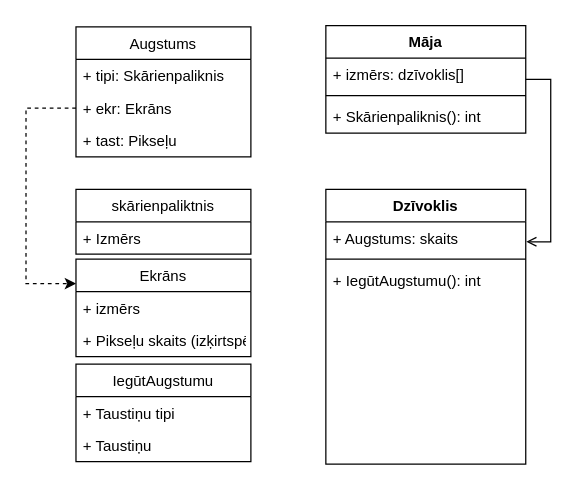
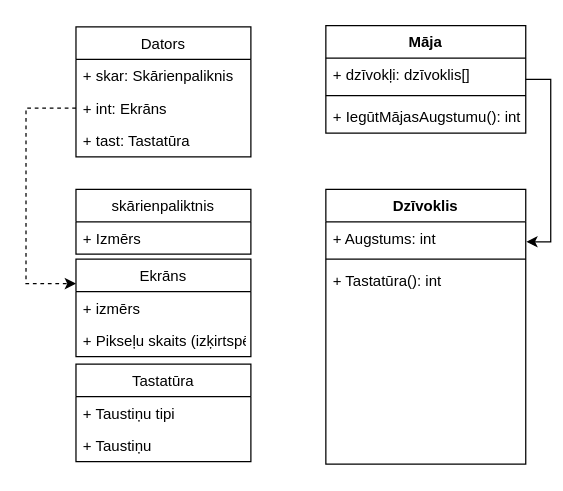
  <mxCell id="0" />
  <mxCell id="1" parent="0" />
- <mxCell id="2" value="Augstums" style="swimlane;fontStyle=0;childLayout=stackLayout;horizontal=1;startSize=26;fillColor=none;horizontalStack=0;resizeParent=1;resizeParentMax=0;resizeLast=0;collapsible=1;marginBottom=0;" vertex="1" parent="1"><mxGeometry x="60" y="21" width="140" height="104" as="geometry" /></mxCell>
- <mxCell id="3" value="+ tipi: Skārienpaliknis" style="text;strokeColor=none;fillColor=none;align=left;verticalAlign=top;spacingLeft=4;spacingRight=4;overflow=hidden;rotatable=0;points=[[0,0.5],[1,0.5]];portConstraint=eastwest;" vertex="1" parent="2"><mxGeometry y="26" width="140" height="26" as="geometry" /></mxCell>
- <mxCell id="4" value="+ ekr: Ekrāns" style="text;strokeColor=none;fillColor=none;align=left;verticalAlign=top;spacingLeft=4;spacingRight=4;overflow=hidden;rotatable=0;points=[[0,0.5],[1,0.5]];portConstraint=eastwest;" vertex="1" parent="2"><mxGeometry y="52" width="140" height="26" as="geometry" /></mxCell>
- <mxCell id="5" value="+ tast: Pikseļu" style="text;strokeColor=none;fillColor=none;align=left;verticalAlign=top;spacingLeft=4;spacingRight=4;overflow=hidden;rotatable=0;points=[[0,0.5],[1,0.5]];portConstraint=eastwest;" vertex="1" parent="2"><mxGeometry y="78" width="140" height="26" as="geometry" /></mxCell>
- <mxCell id="6" value="IegūtAugstumu" style="swimlane;fontStyle=0;childLayout=stackLayout;horizontal=1;startSize=26;fillColor=none;horizontalStack=0;resizeParent=1;resizeParentMax=0;resizeLast=0;collapsible=1;marginBottom=0;" vertex="1" parent="1"><mxGeometry x="60" y="291" width="140" height="78" as="geometry" /></mxCell>
+ <mxCell id="2" value="Dators" style="swimlane;fontStyle=0;childLayout=stackLayout;horizontal=1;startSize=26;fillColor=none;horizontalStack=0;resizeParent=1;resizeParentMax=0;resizeLast=0;collapsible=1;marginBottom=0;" vertex="1" parent="1"><mxGeometry x="60" y="21" width="140" height="104" as="geometry" /></mxCell>
+ <mxCell id="3" value="+ skar: Skārienpaliknis" style="text;strokeColor=none;fillColor=none;align=left;verticalAlign=top;spacingLeft=4;spacingRight=4;overflow=hidden;rotatable=0;points=[[0,0.5],[1,0.5]];portConstraint=eastwest;" vertex="1" parent="2"><mxGeometry y="26" width="140" height="26" as="geometry" /></mxCell>
+ <mxCell id="4" value="+ int: Ekrāns" style="text;strokeColor=none;fillColor=none;align=left;verticalAlign=top;spacingLeft=4;spacingRight=4;overflow=hidden;rotatable=0;points=[[0,0.5],[1,0.5]];portConstraint=eastwest;" vertex="1" parent="2"><mxGeometry y="52" width="140" height="26" as="geometry" /></mxCell>
+ <mxCell id="5" value="+ tast: Tastatūra" style="text;strokeColor=none;fillColor=none;align=left;verticalAlign=top;spacingLeft=4;spacingRight=4;overflow=hidden;rotatable=0;points=[[0,0.5],[1,0.5]];portConstraint=eastwest;" vertex="1" parent="2"><mxGeometry y="78" width="140" height="26" as="geometry" /></mxCell>
+ <mxCell id="6" value="Tastatūra" style="swimlane;fontStyle=0;childLayout=stackLayout;horizontal=1;startSize=26;fillColor=none;horizontalStack=0;resizeParent=1;resizeParentMax=0;resizeLast=0;collapsible=1;marginBottom=0;" vertex="1" parent="1"><mxGeometry x="60" y="291" width="140" height="78" as="geometry" /></mxCell>
  <mxCell id="7" value="+ Taustiņu tipi" style="text;strokeColor=none;fillColor=none;align=left;verticalAlign=top;spacingLeft=4;spacingRight=4;overflow=hidden;rotatable=0;points=[[0,0.5],[1,0.5]];portConstraint=eastwest;" vertex="1" parent="6"><mxGeometry y="26" width="140" height="26" as="geometry" /></mxCell>
  <mxCell id="8" value="+ Taustiņu" style="text;strokeColor=none;fillColor=none;align=left;verticalAlign=top;spacingLeft=4;spacingRight=4;overflow=hidden;rotatable=0;points=[[0,0.5],[1,0.5]];portConstraint=eastwest;" vertex="1" parent="6"><mxGeometry y="52" width="140" height="26" as="geometry" /></mxCell>
  <mxCell id="9" value="Ekrāns" style="swimlane;fontStyle=0;childLayout=stackLayout;horizontal=1;startSize=26;fillColor=none;horizontalStack=0;resizeParent=1;resizeParentMax=0;resizeLast=0;collapsible=1;marginBottom=0;" vertex="1" parent="1"><mxGeometry x="60" y="207" width="140" height="78" as="geometry" /></mxCell>
  <mxCell id="10" value="+ izmērs" style="text;strokeColor=none;fillColor=none;align=left;verticalAlign=top;spacingLeft=4;spacingRight=4;overflow=hidden;rotatable=0;points=[[0,0.5],[1,0.5]];portConstraint=eastwest;" vertex="1" parent="9"><mxGeometry y="26" width="140" height="26" as="geometry" /></mxCell>
  <mxCell id="11" value="+ Pikseļu skaits (izķirtspēja)" style="text;strokeColor=none;fillColor=none;align=left;verticalAlign=top;spacingLeft=4;spacingRight=4;overflow=hidden;rotatable=0;points=[[0,0.5],[1,0.5]];portConstraint=eastwest;" vertex="1" parent="9"><mxGeometry y="52" width="140" height="26" as="geometry" /></mxCell>
  <mxCell id="12" value="skārienpaliktnis" style="swimlane;fontStyle=0;childLayout=stackLayout;horizontal=1;startSize=26;fillColor=none;horizontalStack=0;resizeParent=1;resizeParentMax=0;resizeLast=0;collapsible=1;marginBottom=0;" vertex="1" parent="1"><mxGeometry x="60" y="151" width="140" height="52" as="geometry" /></mxCell>
  <mxCell id="13" value="+ Izmērs" style="text;strokeColor=none;fillColor=none;align=left;verticalAlign=top;spacingLeft=4;spacingRight=4;overflow=hidden;rotatable=0;points=[[0,0.5],[1,0.5]];portConstraint=eastwest;" vertex="1" parent="12"><mxGeometry y="26" width="140" height="26" as="geometry" /></mxCell>
- <mxCell id="14" style="edgeStyle=orthogonalEdgeStyle;rounded=0;orthogonalLoop=1;jettySize=auto;html=1;exitX=1;exitY=0.5;exitDx=0;exitDy=0;entryX=1.003;entryY=0.191;entryDx=0;entryDy=0;entryPerimeter=0;endArrow=open;" edge="1" parent="1" source="15" target="19"><mxGeometry relative="1" as="geometry" /></mxCell>
+ <mxCell id="14" style="edgeStyle=orthogonalEdgeStyle;rounded=0;orthogonalLoop=1;jettySize=auto;html=1;exitX=1;exitY=0.5;exitDx=0;exitDy=0;entryX=1.003;entryY=0.191;entryDx=0;entryDy=0;entryPerimeter=0;" edge="1" parent="1" source="15" target="19"><mxGeometry relative="1" as="geometry" /></mxCell>
  <mxCell id="15" value="Māja" style="swimlane;fontStyle=1;align=center;verticalAlign=top;childLayout=stackLayout;horizontal=1;startSize=26;horizontalStack=0;resizeParent=1;resizeParentMax=0;resizeLast=0;collapsible=1;marginBottom=0;" vertex="1" parent="1"><mxGeometry x="260" y="20" width="160" height="86" as="geometry" /></mxCell>
- <mxCell id="16" value="+ izmērs: dzīvoklis[]" style="text;strokeColor=none;fillColor=none;align=left;verticalAlign=top;spacingLeft=4;spacingRight=4;overflow=hidden;rotatable=0;points=[[0,0.5],[1,0.5]];portConstraint=eastwest;" vertex="1" parent="15"><mxGeometry y="26" width="160" height="26" as="geometry" /></mxCell>
+ <mxCell id="16" value="+ dzīvokļi: dzīvoklis[]" style="text;strokeColor=none;fillColor=none;align=left;verticalAlign=top;spacingLeft=4;spacingRight=4;overflow=hidden;rotatable=0;points=[[0,0.5],[1,0.5]];portConstraint=eastwest;" vertex="1" parent="15"><mxGeometry y="26" width="160" height="26" as="geometry" /></mxCell>
  <mxCell id="17" value="" style="line;strokeWidth=1;fillColor=none;align=left;verticalAlign=middle;spacingTop=-1;spacingLeft=3;spacingRight=3;rotatable=0;labelPosition=right;points=[];portConstraint=eastwest;strokeColor=inherit;" vertex="1" parent="15"><mxGeometry y="52" width="160" height="8" as="geometry" /></mxCell>
- <mxCell id="18" value="+ Skārienpaliknis(): int" style="text;strokeColor=none;fillColor=none;align=left;verticalAlign=top;spacingLeft=4;spacingRight=4;overflow=hidden;rotatable=0;points=[[0,0.5],[1,0.5]];portConstraint=eastwest;" vertex="1" parent="15"><mxGeometry y="60" width="160" height="26" as="geometry" /></mxCell>
+ <mxCell id="18" value="+ IegūtMājasAugstumu(): int" style="text;strokeColor=none;fillColor=none;align=left;verticalAlign=top;spacingLeft=4;spacingRight=4;overflow=hidden;rotatable=0;points=[[0,0.5],[1,0.5]];portConstraint=eastwest;" vertex="1" parent="15"><mxGeometry y="60" width="160" height="26" as="geometry" /></mxCell>
  <mxCell id="19" value="Dzīvoklis" style="swimlane;fontStyle=1;align=center;verticalAlign=top;childLayout=stackLayout;horizontal=1;startSize=26;horizontalStack=0;resizeParent=1;resizeParentMax=0;resizeLast=0;collapsible=1;marginBottom=0;" vertex="1" parent="1"><mxGeometry x="260" y="151" width="160" height="220" as="geometry" /></mxCell>
- <mxCell id="20" value="+ Augstums: skaits" style="text;strokeColor=none;fillColor=none;align=left;verticalAlign=top;spacingLeft=4;spacingRight=4;overflow=hidden;rotatable=0;points=[[0,0.5],[1,0.5]];portConstraint=eastwest;" vertex="1" parent="19"><mxGeometry y="26" width="160" height="26" as="geometry" /></mxCell>
+ <mxCell id="20" value="+ Augstums: int" style="text;strokeColor=none;fillColor=none;align=left;verticalAlign=top;spacingLeft=4;spacingRight=4;overflow=hidden;rotatable=0;points=[[0,0.5],[1,0.5]];portConstraint=eastwest;" vertex="1" parent="19"><mxGeometry y="26" width="160" height="26" as="geometry" /></mxCell>
  <mxCell id="21" value="" style="line;strokeWidth=1;fillColor=none;align=left;verticalAlign=middle;spacingTop=-1;spacingLeft=3;spacingRight=3;rotatable=0;labelPosition=right;points=[];portConstraint=eastwest;strokeColor=inherit;" vertex="1" parent="19"><mxGeometry y="52" width="160" height="8" as="geometry" /></mxCell>
- <mxCell id="22" value="+ IegūtAugstumu(): int" style="text;strokeColor=none;fillColor=none;align=left;verticalAlign=top;spacingLeft=4;spacingRight=4;overflow=hidden;rotatable=0;points=[[0,0.5],[1,0.5]];portConstraint=eastwest;direction=south;" vertex="1" parent="19"><mxGeometry y="60" width="160" height="160" as="geometry" /></mxCell>
+ <mxCell id="22" value="+ Tastatūra(): int" style="text;strokeColor=none;fillColor=none;align=left;verticalAlign=top;spacingLeft=4;spacingRight=4;overflow=hidden;rotatable=0;points=[[0,0.5],[1,0.5]];portConstraint=eastwest;direction=south;" vertex="1" parent="19"><mxGeometry y="60" width="160" height="160" as="geometry" /></mxCell>
  <mxCell id="23" style="edgeStyle=orthogonalEdgeStyle;rounded=0;orthogonalLoop=1;jettySize=auto;html=1;exitX=0;exitY=0.5;exitDx=0;exitDy=0;entryX=0;entryY=0.25;entryDx=0;entryDy=0;dashed=1;" edge="1" parent="1" source="4" target="9"><mxGeometry relative="1" as="geometry"><Array as="points"><mxPoint x="20" y="86" /><mxPoint x="20" y="227" /></Array></mxGeometry></mxCell>
